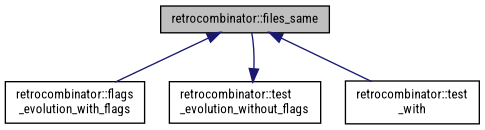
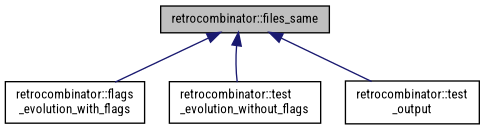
  digraph {
    fontname="Roboto Condensed"
    rankdir=TB
    node [color=black fillcolor=white fontname="Roboto Condensed" fontsize=10 shape=record style=filled]
    edge [color=midnightblue dir=back fontname="Roboto Condensed" fontsize=10 labelfontname=Helvetica labelfontsize=10 style=solid]
    n1 [fillcolor=grey75 fontcolor=black height=0.2 label="retrocombinator::files_same" width=0.4]
    n2 [height=0.2 label="retrocombinator::flags\l_evolution_with_flags" width=0.4]
    n3 [height=0.2 label="retrocombinator::test\l_evolution_without_flags" width=0.4]
-   n4 [height=0.2 label="retrocombinator::test\l_with" width=0.4]
+   n4 [height=0.2 label="retrocombinator::test\l_output" width=0.4]
    n1 -> n2
-   n3 -> n1
+   n1 -> n3
    n1 -> n4
  }
